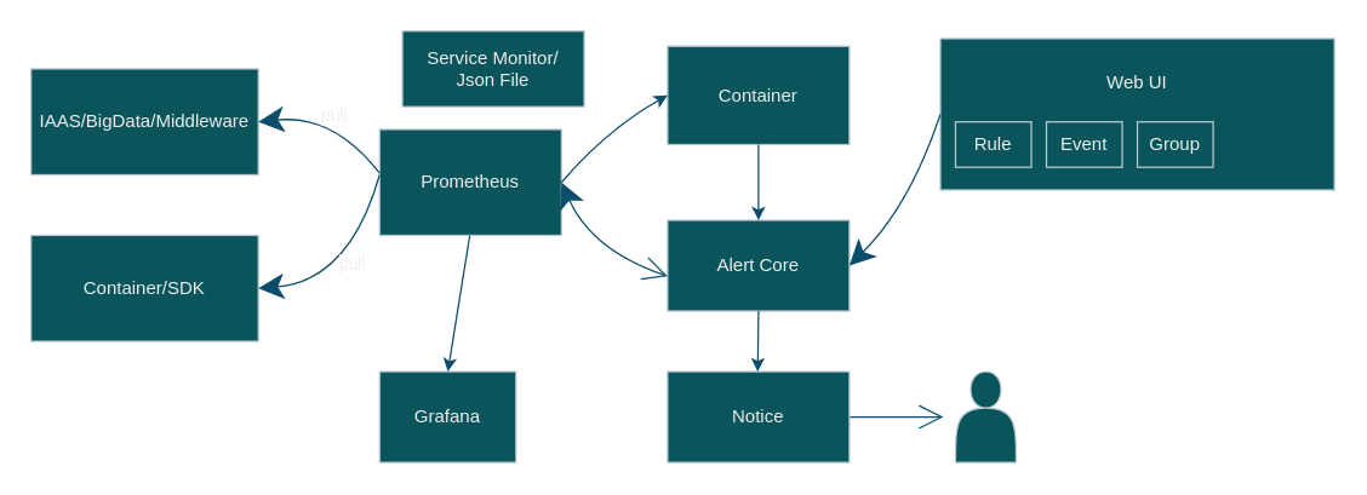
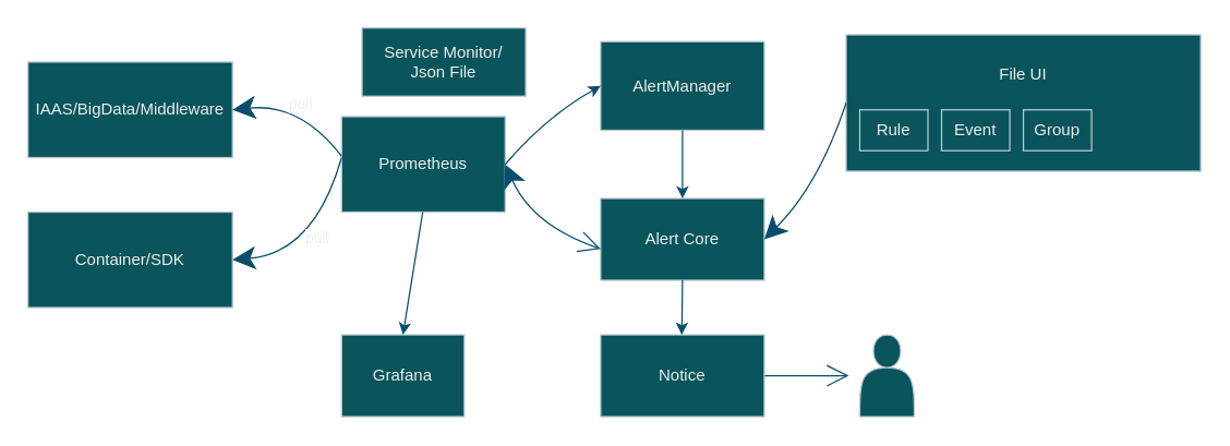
  <mxCell id="0" />
  <mxCell id="1" parent="0" />
  <mxCell id="2" value="IAAS/BigData/Middleware" style="rounded=0;whiteSpace=wrap;html=1;hachureGap=4;pointerEvents=0;fillColor=#09555B;strokeColor=#BAC8D3;fontColor=#EEEEEE;" parent="1" vertex="1"><mxGeometry x="20" y="45" width="150" height="70" as="geometry" /></mxCell>
  <mxCell id="3" value="Container/SDK" style="rounded=0;whiteSpace=wrap;html=1;hachureGap=4;pointerEvents=0;fillColor=#09555B;strokeColor=#BAC8D3;fontColor=#EEEEEE;" parent="1" vertex="1"><mxGeometry x="20" y="155" width="150" height="70" as="geometry" /></mxCell>
  <mxCell id="4" value="Prometheus" style="rounded=0;whiteSpace=wrap;html=1;hachureGap=4;pointerEvents=0;fillColor=#09555B;strokeColor=#BAC8D3;fontColor=#EEEEEE;" parent="1" vertex="1"><mxGeometry x="250" y="85" width="120" height="70" as="geometry" /></mxCell>
  <mxCell id="5" value="Service Monitor/&lt;br&gt;Json File" style="rounded=0;whiteSpace=wrap;html=1;hachureGap=4;pointerEvents=0;fillColor=#09555B;strokeColor=#BAC8D3;fontColor=#EEEEEE;" parent="1" vertex="1"><mxGeometry x="265" y="20" width="120" height="50" as="geometry" /></mxCell>
  <mxCell id="6" value="" style="endArrow=classic;html=1;startSize=14;endSize=14;sourcePerimeterSpacing=8;targetPerimeterSpacing=8;exitX=0;exitY=0.414;exitDx=0;exitDy=0;exitPerimeter=0;entryX=1;entryY=0.5;entryDx=0;entryDy=0;curved=1;strokeColor=#0B4D6A;" parent="1" source="4" target="2" edge="1"><mxGeometry relative="1" as="geometry"><mxPoint x="150" y="245" as="sourcePoint" /><mxPoint x="310" y="245" as="targetPoint" /><Array as="points"><mxPoint x="220" y="75" /></Array></mxGeometry></mxCell>
  <mxCell id="7" value="pull" style="edgeLabel;resizable=0;html=1;align=center;verticalAlign=middle;fontColor=#EEEEEE;" parent="6" connectable="0" vertex="1"><mxGeometry relative="1" as="geometry" /></mxCell>
  <mxCell id="8" value="" style="endArrow=classic;html=1;startSize=14;endSize=14;sourcePerimeterSpacing=8;targetPerimeterSpacing=8;entryX=1;entryY=0.5;entryDx=0;entryDy=0;curved=1;strokeColor=#0B4D6A;" parent="1" target="3" edge="1"><mxGeometry relative="1" as="geometry"><mxPoint x="250" y="115" as="sourcePoint" /><mxPoint x="170" y="175" as="targetPoint" /><Array as="points"><mxPoint x="230" y="185" /></Array></mxGeometry></mxCell>
  <mxCell id="9" value="pull" style="edgeLabel;resizable=0;html=1;align=center;verticalAlign=middle;fontColor=#EEEEEE;" parent="8" connectable="0" vertex="1"><mxGeometry relative="1" as="geometry"><mxPoint y="-6" as="offset" /></mxGeometry></mxCell>
  <mxCell id="10" value="Grafana" style="rounded=0;whiteSpace=wrap;html=1;hachureGap=4;pointerEvents=0;fillColor=#09555B;strokeColor=#BAC8D3;fontColor=#EEEEEE;" parent="1" vertex="1"><mxGeometry x="250" y="245" width="90" height="60" as="geometry" /></mxCell>
- <mxCell id="11" value="Container" style="rounded=0;whiteSpace=wrap;html=1;hachureGap=4;pointerEvents=0;fillColor=#09555B;strokeColor=#BAC8D3;fontColor=#EEEEEE;" parent="1" vertex="1"><mxGeometry x="440" y="30" width="120" height="65" as="geometry" /></mxCell>
+ <mxCell id="11" value="AlertManager" style="rounded=0;whiteSpace=wrap;html=1;hachureGap=4;pointerEvents=0;fillColor=#09555B;strokeColor=#BAC8D3;fontColor=#EEEEEE;" parent="1" vertex="1"><mxGeometry x="440" y="30" width="120" height="65" as="geometry" /></mxCell>
  <mxCell id="12" value="Alert Core" style="rounded=0;whiteSpace=wrap;html=1;hachureGap=4;pointerEvents=0;fillColor=#09555B;strokeColor=#BAC8D3;fontColor=#EEEEEE;" parent="1" vertex="1"><mxGeometry x="440" y="145" width="120" height="60" as="geometry" /></mxCell>
  <mxCell id="13" style="edgeStyle=none;curved=1;orthogonalLoop=1;jettySize=auto;html=1;exitX=1;exitY=0.5;exitDx=0;exitDy=0;endArrow=open;startSize=14;endSize=14;sourcePerimeterSpacing=8;targetPerimeterSpacing=8;strokeColor=#0B4D6A;" parent="1" source="14" target="15" edge="1"><mxGeometry relative="1" as="geometry" /></mxCell>
  <mxCell id="14" value="Notice" style="rounded=0;whiteSpace=wrap;html=1;hachureGap=4;pointerEvents=0;fillColor=#09555B;strokeColor=#BAC8D3;fontColor=#EEEEEE;" parent="1" vertex="1"><mxGeometry x="440" y="245" width="120" height="60" as="geometry" /></mxCell>
  <mxCell id="15" value="" style="shape=actor;whiteSpace=wrap;html=1;hachureGap=4;pointerEvents=0;fillColor=#09555B;strokeColor=#BAC8D3;fontColor=#EEEEEE;" parent="1" vertex="1"><mxGeometry x="630" y="245" width="40" height="60" as="geometry" /></mxCell>
  <mxCell id="16" style="edgeStyle=none;curved=1;orthogonalLoop=1;jettySize=auto;html=1;exitX=1;exitY=1;exitDx=0;exitDy=0;endArrow=open;startSize=14;endSize=14;sourcePerimeterSpacing=8;targetPerimeterSpacing=8;strokeColor=#0B4D6A;" parent="1" source="17" edge="1"><mxGeometry relative="1" as="geometry"><mxPoint x="742" y="99" as="targetPoint" /></mxGeometry></mxCell>
- <mxCell id="17" value="Web UI&lt;br&gt;&lt;br&gt;&lt;br&gt;&lt;br&gt;" style="rounded=0;whiteSpace=wrap;html=1;hachureGap=4;pointerEvents=0;fillColor=#09555B;strokeColor=#BAC8D3;fontColor=#EEEEEE;" parent="1" vertex="1"><mxGeometry x="620" y="25" width="260" height="100" as="geometry" /></mxCell>
+ <mxCell id="17" value="File UI&lt;br&gt;&lt;br&gt;&lt;br&gt;&lt;br&gt;" style="rounded=0;whiteSpace=wrap;html=1;hachureGap=4;pointerEvents=0;fillColor=#09555B;strokeColor=#BAC8D3;fontColor=#EEEEEE;" parent="1" vertex="1"><mxGeometry x="620" y="25" width="260" height="100" as="geometry" /></mxCell>
  <mxCell id="18" value="Rule" style="rounded=0;whiteSpace=wrap;html=1;hachureGap=4;pointerEvents=0;fillColor=#09555B;strokeColor=#BAC8D3;fontColor=#EEEEEE;" parent="1" vertex="1"><mxGeometry x="630" y="80" width="50" height="30" as="geometry" /></mxCell>
  <mxCell id="19" value="Event" style="rounded=0;whiteSpace=wrap;html=1;hachureGap=4;pointerEvents=0;fillColor=#09555B;strokeColor=#BAC8D3;fontColor=#EEEEEE;" parent="1" vertex="1"><mxGeometry x="690" y="80" width="50" height="30" as="geometry" /></mxCell>
  <mxCell id="20" value="Group" style="rounded=0;whiteSpace=wrap;html=1;hachureGap=4;pointerEvents=0;fillColor=#09555B;strokeColor=#BAC8D3;fontColor=#EEEEEE;" parent="1" vertex="1"><mxGeometry x="750" y="80" width="50" height="30" as="geometry" /></mxCell>
  <mxCell id="21" value="" style="endArrow=open;startArrow=classic;html=1;startSize=14;endSize=14;sourcePerimeterSpacing=8;targetPerimeterSpacing=8;strokeColor=#0B4D6A;exitX=1;exitY=0.5;exitDx=0;exitDy=0;entryX=0;entryY=0.617;entryDx=0;entryDy=0;entryPerimeter=0;curved=1;" parent="1" source="4" target="12" edge="1"><mxGeometry width="50" height="50" relative="1" as="geometry"><mxPoint x="330" y="375" as="sourcePoint" /><mxPoint x="380" y="325" as="targetPoint" /><Array as="points"><mxPoint x="390" y="165" /></Array></mxGeometry></mxCell>
  <mxCell id="22" value="" style="endArrow=classic;html=1;startSize=14;endSize=14;sourcePerimeterSpacing=8;targetPerimeterSpacing=8;strokeColor=#0B4D6A;entryX=1;entryY=0.5;entryDx=0;entryDy=0;exitX=0;exitY=0.5;exitDx=0;exitDy=0;curved=1;" parent="1" source="17" target="12" edge="1"><mxGeometry width="50" height="50" relative="1" as="geometry"><mxPoint x="530" y="395" as="sourcePoint" /><mxPoint x="580" y="345" as="targetPoint" /><Array as="points"><mxPoint x="600" y="135" /></Array></mxGeometry></mxCell>
  <mxCell id="23" value="" style="endArrow=classic;html=1;sourcePerimeterSpacing=8;targetPerimeterSpacing=8;strokeColor=#0B4D6A;exitX=0.5;exitY=1;exitDx=0;exitDy=0;" parent="1" source="11" edge="1"><mxGeometry width="50" height="50" relative="1" as="geometry"><mxPoint x="450" y="195" as="sourcePoint" /><mxPoint x="500" y="145" as="targetPoint" /></mxGeometry></mxCell>
  <mxCell id="24" value="" style="endArrow=classic;html=1;sourcePerimeterSpacing=8;targetPerimeterSpacing=8;strokeColor=#0B4D6A;" parent="1" edge="1"><mxGeometry width="50" height="50" relative="1" as="geometry"><mxPoint x="500" y="205" as="sourcePoint" /><mxPoint x="499.5" y="245" as="targetPoint" /></mxGeometry></mxCell>
  <mxCell id="25" value="" style="endArrow=classic;html=1;sourcePerimeterSpacing=8;targetPerimeterSpacing=8;strokeColor=#0B4D6A;exitX=0.5;exitY=1;exitDx=0;exitDy=0;entryX=0.5;entryY=0;entryDx=0;entryDy=0;" parent="1" target="10" edge="1"><mxGeometry width="50" height="50" relative="1" as="geometry"><mxPoint x="309.5" y="155" as="sourcePoint" /><mxPoint x="309.5" y="205" as="targetPoint" /></mxGeometry></mxCell>
  <mxCell id="26" value="" style="endArrow=classic;html=1;sourcePerimeterSpacing=8;targetPerimeterSpacing=8;strokeColor=#0B4D6A;exitX=1;exitY=0.5;exitDx=0;exitDy=0;entryX=0;entryY=0.5;entryDx=0;entryDy=0;curved=1;" parent="1" source="4" target="11" edge="1"><mxGeometry width="50" height="50" relative="1" as="geometry"><mxPoint x="510" y="105" as="sourcePoint" /><mxPoint x="510" y="155" as="targetPoint" /><Array as="points"><mxPoint x="400" y="85" /></Array></mxGeometry></mxCell>
